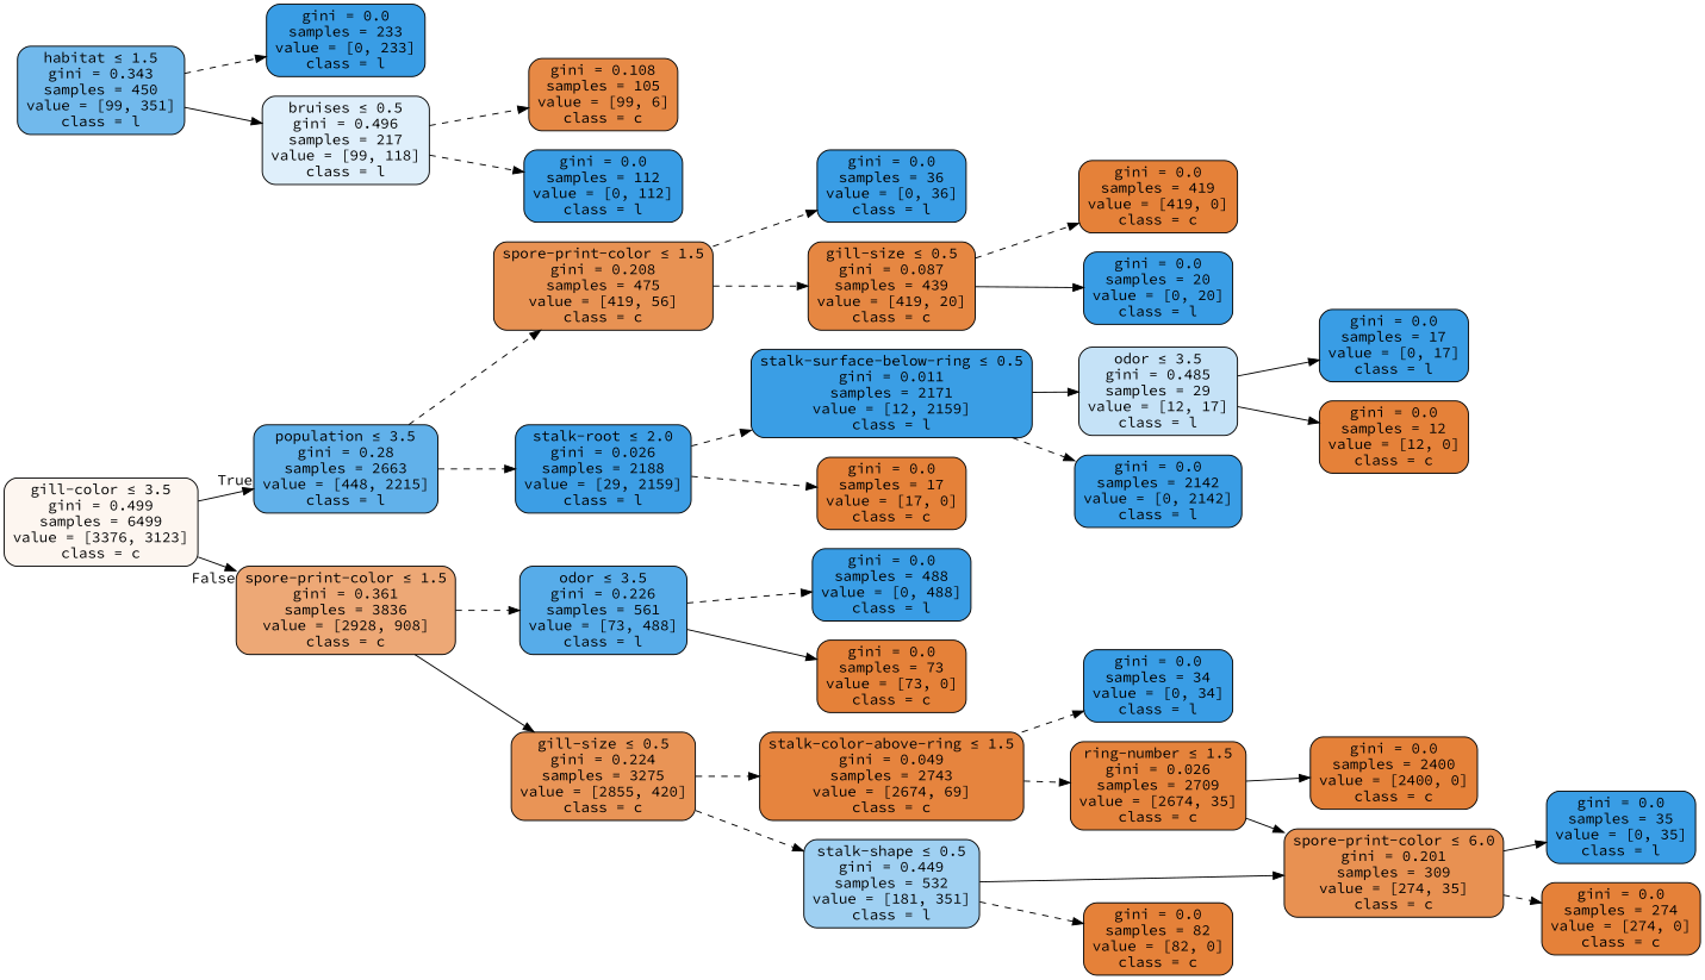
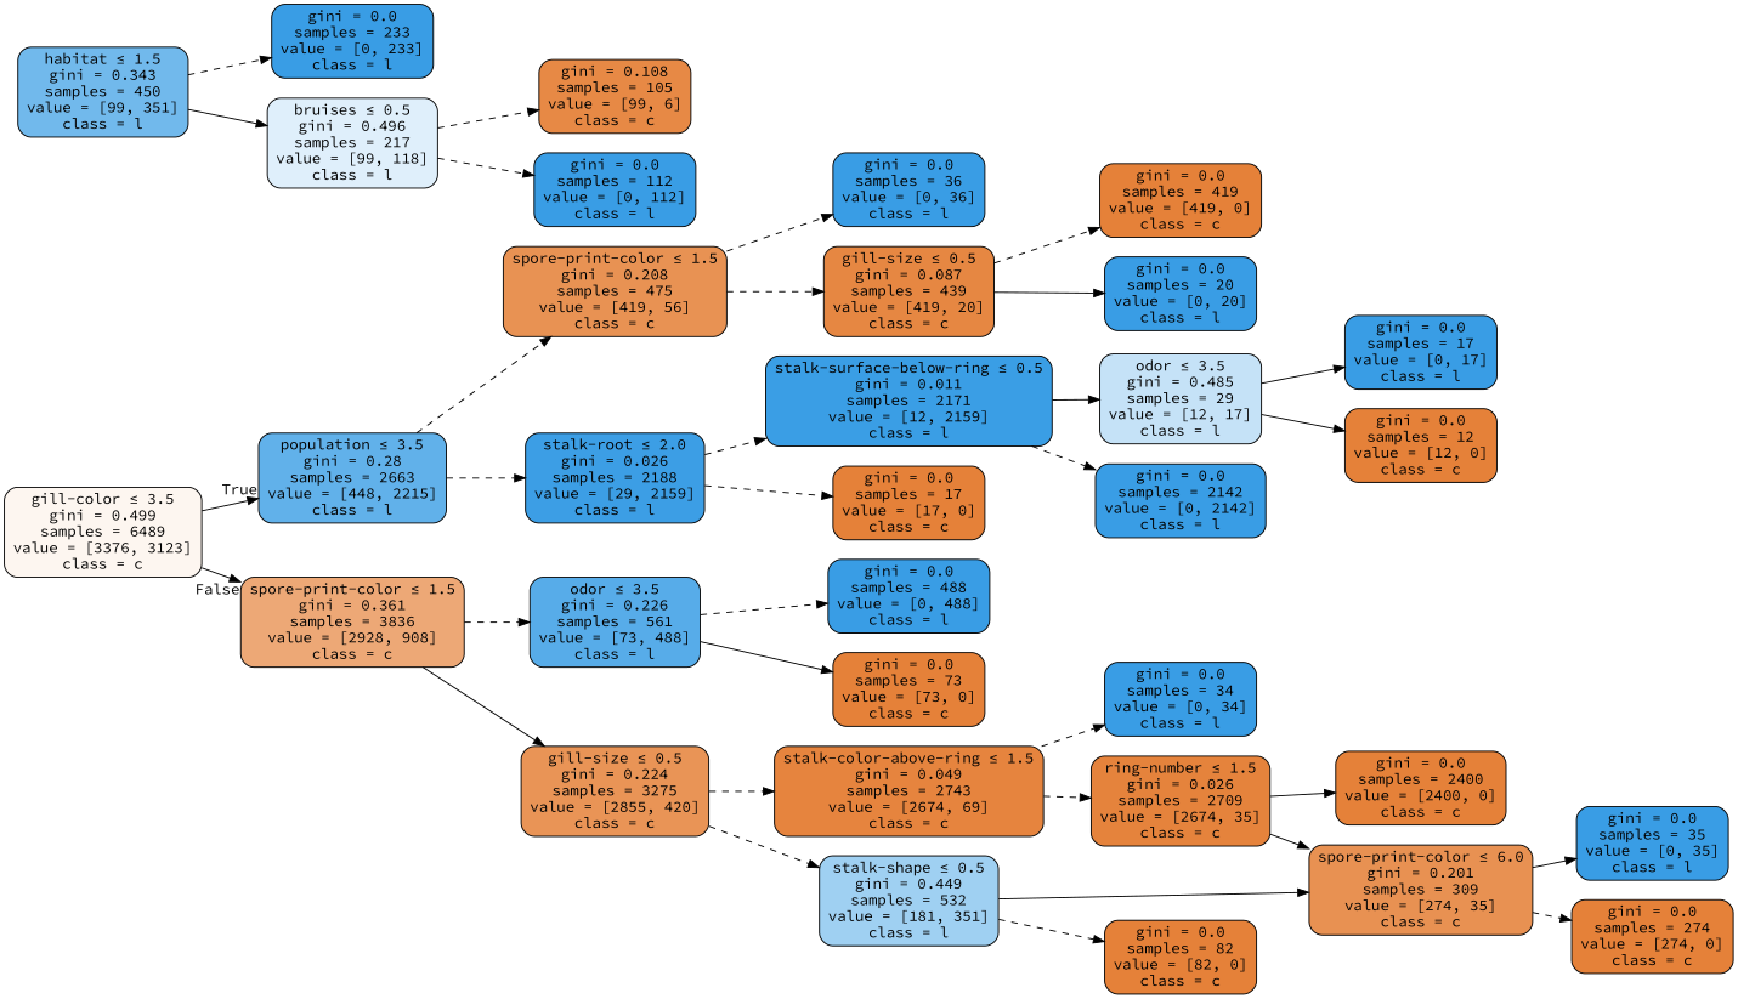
  digraph {
    fontname="Source Code Pro"
    rankdir=LR
    node [color=black fillcolor="#399de5" fontname="Source Code Pro" shape=box style="filled, rounded"]
    edge [fontname="Source Code Pro" style=dashed]
-   n1 [fillcolor="#fdf6f0" label=<gill-color &le; 3.5<br/>gini = 0.499<br/>samples = 6499<br/>value = [3376, 3123]<br/>class = c>]
+   n1 [fillcolor="#fdf6f0" label=<gill-color &le; 3.5<br/>gini = 0.499<br/>samples = 6489<br/>value = [3376, 3123]<br/>class = c>]
    n2 [fillcolor="#61b1ea" label=<population &le; 3.5<br/>gini = 0.28<br/>samples = 2663<br/>value = [448, 2215]<br/>class = l>]
    n3 [fillcolor="#eda876" label=<spore-print-color &le; 1.5<br/>gini = 0.361<br/>samples = 3836<br/>value = [2928, 908]<br/>class = c>]
    n4 [fillcolor="#e89253" label=<spore-print-color &le; 1.5<br/>gini = 0.208<br/>samples = 475<br/>value = [419, 56]<br/>class = c>]
    n5 [fillcolor="#3c9ee5" label=<stalk-root &le; 2.0<br/>gini = 0.026<br/>samples = 2188<br/>value = [29, 2159]<br/>class = l>]
    n6 [fillcolor="#57ace9" label=<odor &le; 3.5<br/>gini = 0.226<br/>samples = 561<br/>value = [73, 488]<br/>class = l>]
    n7 [fillcolor="#e99456" label=<gill-size &le; 0.5<br/>gini = 0.224<br/>samples = 3275<br/>value = [2855, 420]<br/>class = c>]
    n8 [label=<gini = 0.0<br/>samples = 36<br/>value = [0, 36]<br/>class = l>]
    n9 [fillcolor="#e68742" label=<gill-size &le; 0.5<br/>gini = 0.087<br/>samples = 439<br/>value = [419, 20]<br/>class = c>]
    n10 [fillcolor="#3a9ee5" label=<stalk-surface-below-ring &le; 0.5<br/>gini = 0.011<br/>samples = 2171<br/>value = [12, 2159]<br/>class = l>]
    n11 [fillcolor="#e58139" label=<gini = 0.0<br/>samples = 17<br/>value = [17, 0]<br/>class = c>]
    n12 [fillcolor="#e58139" label=<gini = 0.0<br/>samples = 419<br/>value = [419, 0]<br/>class = c>]
    n13 [label=<gini = 0.0<br/>samples = 20<br/>value = [0, 20]<br/>class = l>]
    n14 [fillcolor="#c5e2f7" label=<odor &le; 3.5<br/>gini = 0.485<br/>samples = 29<br/>value = [12, 17]<br/>class = l>]
    n15 [label=<gini = 0.0<br/>samples = 2142<br/>value = [0, 2142]<br/>class = l>]
    n16 [label=<gini = 0.0<br/>samples = 17<br/>value = [0, 17]<br/>class = l>]
    n17 [fillcolor="#e58139" label=<gini = 0.0<br/>samples = 12<br/>value = [12, 0]<br/>class = c>]
    n18 [label=<gini = 0.0<br/>samples = 488<br/>value = [0, 488]<br/>class = l>]
    n19 [fillcolor="#e58139" label=<gini = 0.0<br/>samples = 73<br/>value = [73, 0]<br/>class = c>]
    n20 [fillcolor="#e6843e" label=<stalk-color-above-ring &le; 1.5<br/>gini = 0.049<br/>samples = 2743<br/>value = [2674, 69]<br/>class = c>]
    n21 [fillcolor="#9fd0f2" label=<stalk-shape &le; 0.5<br/>gini = 0.449<br/>samples = 532<br/>value = [181, 351]<br/>class = l>]
    n22 [label=<gini = 0.0<br/>samples = 34<br/>value = [0, 34]<br/>class = l>]
    n23 [fillcolor="#e5833c" label=<ring-number &le; 1.5<br/>gini = 0.026<br/>samples = 2709<br/>value = [2674, 35]<br/>class = c>]
    n24 [fillcolor="#e89152" label=<spore-print-color &le; 6.0<br/>gini = 0.201<br/>samples = 309<br/>value = [274, 35]<br/>class = c>]
    n25 [fillcolor="#e58139" label=<gini = 0.0<br/>samples = 82<br/>value = [82, 0]<br/>class = c>]
    n26 [fillcolor="#e58139" label=<gini = 0.0<br/>samples = 2400<br/>value = [2400, 0]<br/>class = c>]
    n27 [label=<gini = 0.0<br/>samples = 35<br/>value = [0, 35]<br/>class = l>]
    n28 [fillcolor="#e58139" label=<gini = 0.0<br/>samples = 274<br/>value = [274, 0]<br/>class = c>]
    n29 [fillcolor="#71b9ec" label=<habitat &le; 1.5<br/>gini = 0.343<br/>samples = 450<br/>value = [99, 351]<br/>class = l>]
    n30 [label=<gini = 0.0<br/>samples = 233<br/>value = [0, 233]<br/>class = l>]
    n31 [fillcolor="#dfeffb" label=<bruises &le; 0.5<br/>gini = 0.496<br/>samples = 217<br/>value = [99, 118]<br/>class = l>]
    n32 [fillcolor="#e78945" label=<gini = 0.108<br/>samples = 105<br/>value = [99, 6]<br/>class = c>]
    n33 [label=<gini = 0.0<br/>samples = 112<br/>value = [0, 112]<br/>class = l>]
    n1 -> n2 [headlabel=True labelangle=45 labeldistance=2.5 style=solid]
    n1 -> n3 [headlabel=False labelangle=-45 labeldistance=2.5 style=solid]
    n2 -> n4
    n2 -> n5
    n3 -> n6
    n3 -> n7 [style=solid]
    n4 -> n8
    n4 -> n9
    n5 -> n10
    n5 -> n11
    n6 -> n18
    n6 -> n19 [style=solid]
    n7 -> n20
    n7 -> n21
    n9 -> n12
    n9 -> n13 [style=solid]
    n10 -> n14 [style=solid]
    n10 -> n15
    n14 -> n16 [style=solid]
    n14 -> n17 [style=solid]
    n20 -> n22
    n20 -> n23
    n21 -> n24 [style=solid]
    n21 -> n25
    n23 -> n24 [style=solid]
    n23 -> n26 [style=solid]
    n24 -> n27 [style=solid]
    n24 -> n28
    n29 -> n30
    n29 -> n31 [style=solid]
    n31 -> n32
    n31 -> n33
  }
